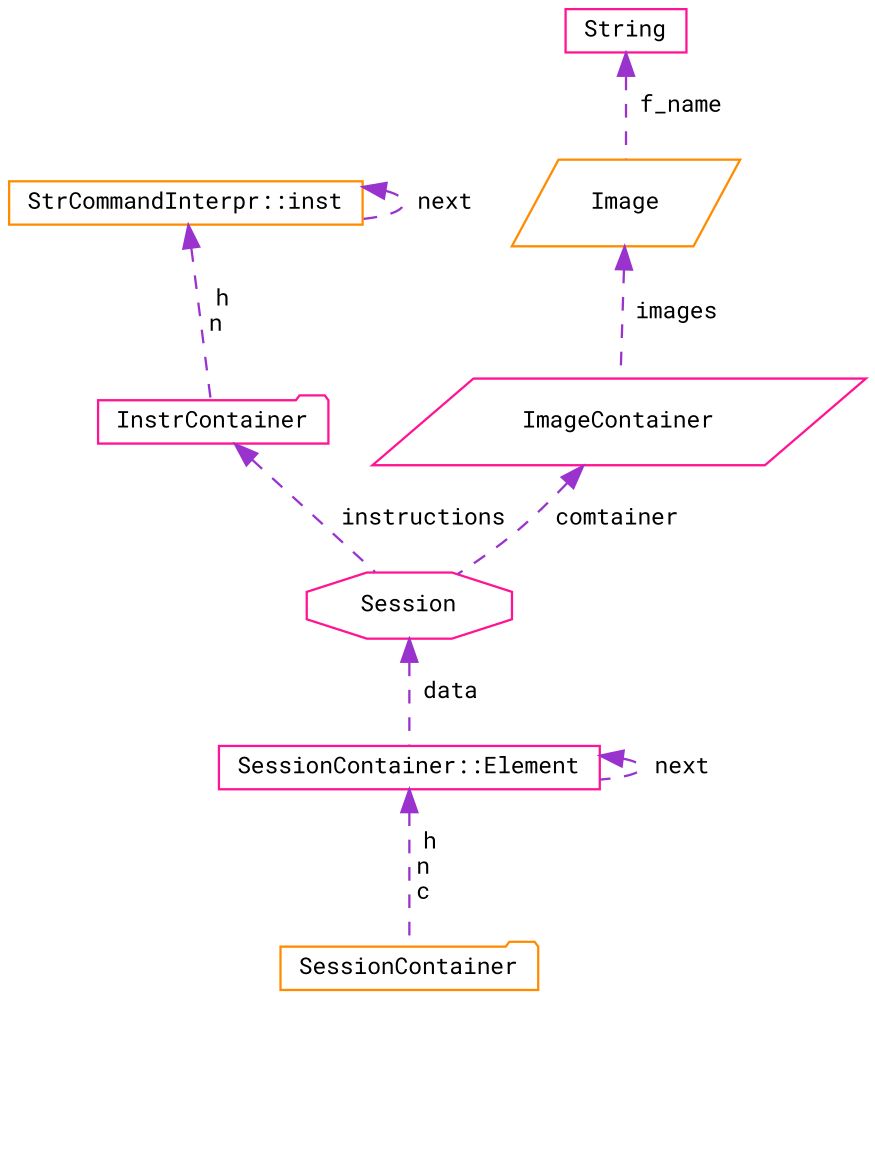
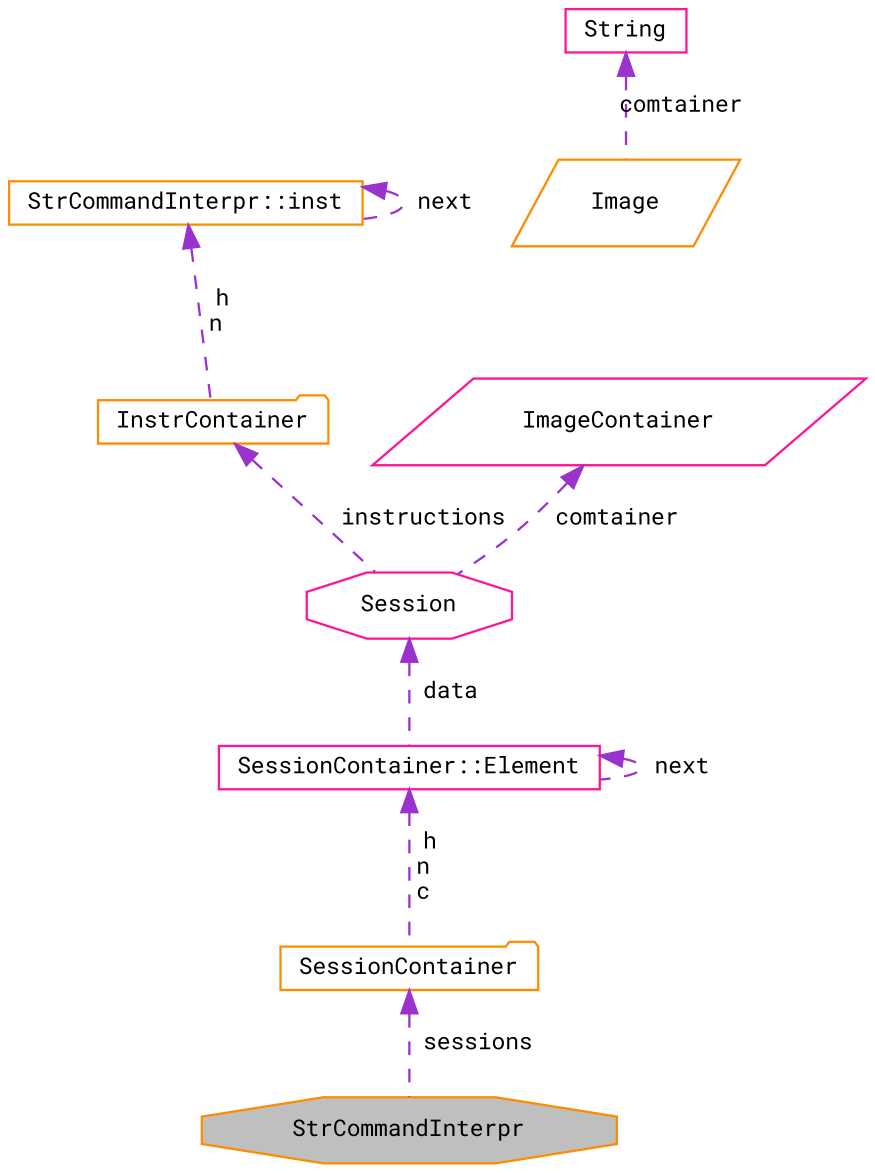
  digraph {
    fontname="Roboto Mono"
    node [color=darkorange fillcolor=white fontname="Roboto Mono" fontsize=10 shape=box style=filled]
    edge [color=darkorchid3 dir=back fontname="Roboto Mono" fontsize=10 labelfontname=Helvetica labelfontsize=10 style=dashed]
+   n1 [fillcolor=grey75 fontcolor=black height=0.2 label=StrCommandInterpr shape=octagon width=0.4]
    n2 [height=0.2 label=SessionContainer shape=folder width=0.4]
    n3 [color=deeppink height=0.2 label="SessionContainer::Element" width=0.4]
    n4 [color=deeppink height=0.2 label=Session shape=octagon width=0.4]
-   n5 [color=deeppink height=0.2 label=InstrContainer shape=folder width=0.4]
+   n5 [height=0.2 label=InstrContainer shape=folder width=0.4]
    n6 [height=0.2 label="StrCommandInterpr::inst" width=0.4]
    n7 [color=deeppink height=0.2 label=ImageContainer shape=parallelogram width=0.4]
    n8 [height=0.2 label=Image shape=parallelogram width=0.4]
    n9 [color=deeppink height=0.2 label=String width=0.4]
+   n2 -> n1 [label=" sessions"]
    n3 -> n2 [label=" h\nn\nc"]
    n3 -> n3 [label=" next"]
    n4 -> n3 [label=" data"]
    n5 -> n4 [label=" instructions"]
    n6 -> n5 [label=" h\nn"]
    n6 -> n6 [label=" next"]
    n7 -> n4 [label=" comtainer"]
-   n8 -> n7 [label=" images"]
-   n9 -> n8 [label=" f_name"]
+   n9 -> n8 [label=" comtainer"]
  }
